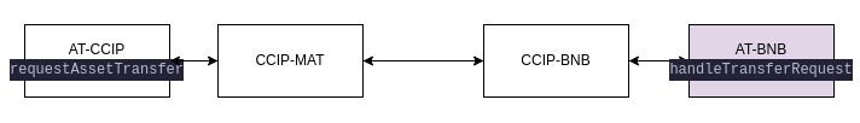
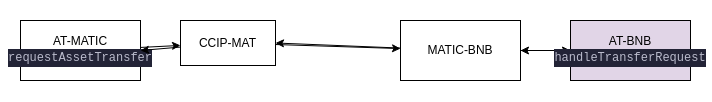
  <mxCell id="0" />
  <mxCell id="1" parent="0" />
  <mxCell id="2" style="edgeStyle=none;html=1;" edge="1" parent="1" source="3" target="6"><mxGeometry relative="1" as="geometry" /></mxCell>
- <mxCell id="3" value="AT-CCIP&lt;br&gt;&lt;div style=&quot;color: rgb(186, 187, 204); background-color: rgb(34, 35, 54); font-family: Menlo, Monaco, &amp;quot;Courier New&amp;quot;, monospace; line-height: 18px;&quot;&gt;requestAssetTransfer&lt;/div&gt;" style="rounded=0;whiteSpace=wrap;html=1;" vertex="1" parent="1"><mxGeometry x="20" y="20" width="120" height="60" as="geometry" /></mxCell>
+ <mxCell id="3" value="AT-MATIC&lt;br&gt;&lt;div style=&quot;color: rgb(186, 187, 204); background-color: rgb(34, 35, 54); font-family: Menlo, Monaco, &amp;quot;Courier New&amp;quot;, monospace; line-height: 18px;&quot;&gt;requestAssetTransfer&lt;/div&gt;" style="rounded=0;whiteSpace=wrap;html=1;" vertex="1" parent="1"><mxGeometry x="20" y="20" width="120" height="60" as="geometry" /></mxCell>
  <mxCell id="4" style="edgeStyle=none;html=1;" edge="1" parent="1" source="6" target="9"><mxGeometry relative="1" as="geometry" /></mxCell>
  <mxCell id="5" style="edgeStyle=none;html=1;entryX=1;entryY=0.5;entryDx=0;entryDy=0;" edge="1" parent="1" source="6" target="3"><mxGeometry relative="1" as="geometry" /></mxCell>
- <mxCell id="6" value="CCIP-MAT" style="rounded=0;whiteSpace=wrap;html=1;" vertex="1" parent="1"><mxGeometry x="180" y="20" width="120" height="60" as="geometry" /></mxCell>
+ <mxCell id="6" value="CCIP-MAT" style="rounded=0;whiteSpace=wrap;html=1;" vertex="1" parent="1"><mxGeometry x="180" y="20" width="95" height="45" as="geometry" /></mxCell>
  <mxCell id="7" style="edgeStyle=none;html=1;dashed=1;" edge="1" parent="1" source="9" target="11"><mxGeometry relative="1" as="geometry" /></mxCell>
  <mxCell id="8" style="edgeStyle=none;html=1;entryX=1;entryY=0.5;entryDx=0;entryDy=0;" edge="1" parent="1" source="9" target="6"><mxGeometry relative="1" as="geometry" /></mxCell>
- <mxCell id="9" value="CCIP-BNB" style="rounded=0;whiteSpace=wrap;html=1;" vertex="1" parent="1"><mxGeometry x="400" y="20" width="120" height="60" as="geometry" /></mxCell>
+ <mxCell id="9" value="MATIC-BNB" style="rounded=0;whiteSpace=wrap;html=1;" vertex="1" parent="1"><mxGeometry x="400" y="20" width="120" height="60" as="geometry" /></mxCell>
  <mxCell id="10" style="edgeStyle=none;html=1;" edge="1" parent="1" source="11"><mxGeometry relative="1" as="geometry"><mxPoint x="520" y="50" as="targetPoint" /></mxGeometry></mxCell>
  <mxCell id="11" value="AT-BNB&lt;br&gt;&lt;div style=&quot;color: rgb(186, 187, 204); background-color: rgb(34, 35, 54); font-family: Menlo, Monaco, &amp;quot;Courier New&amp;quot;, monospace; line-height: 18px;&quot;&gt;handleTransferRequest&lt;/div&gt;" style="rounded=0;whiteSpace=wrap;html=1;fillColor=#e1d5e7;" vertex="1" parent="1"><mxGeometry x="570" y="20" width="120" height="60" as="geometry" /></mxCell>
